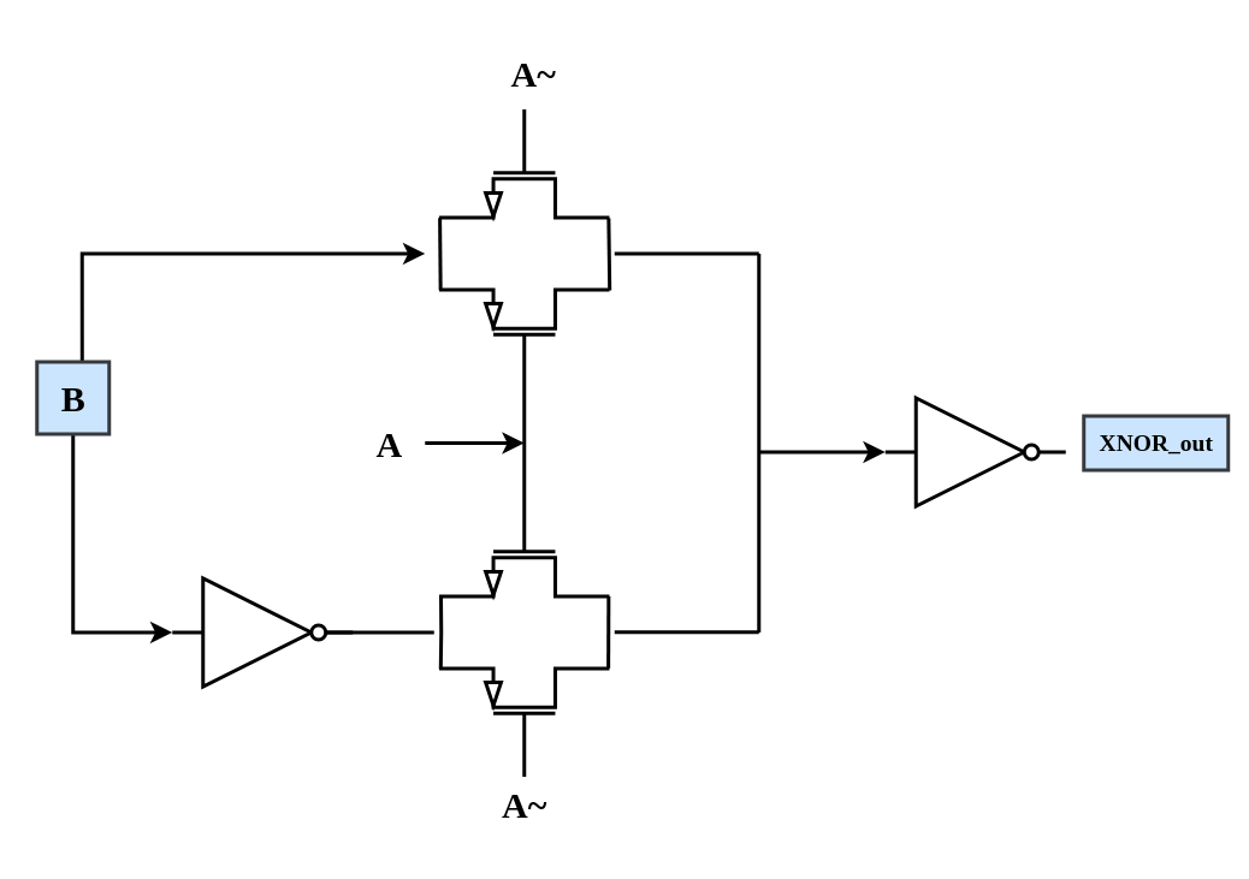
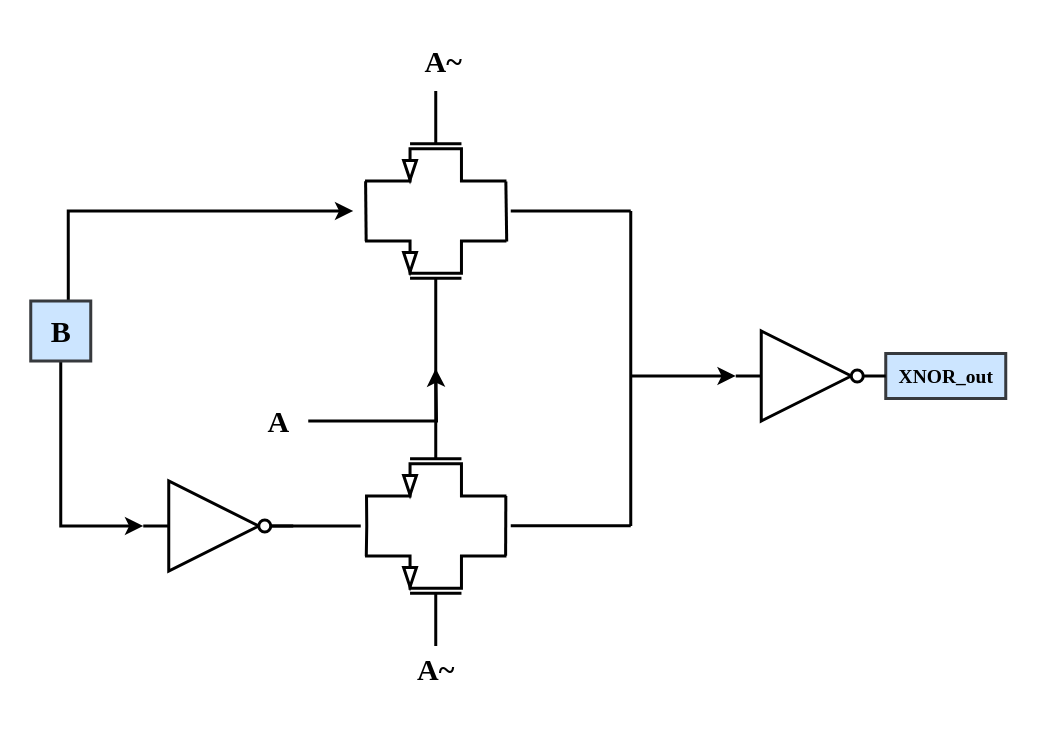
  <mxCell id="0" />
  <mxCell id="1" parent="0" />
  <mxCell id="2" value="" style="verticalLabelPosition=bottom;shadow=0;dashed=0;align=center;html=1;verticalAlign=top;shape=mxgraph.electrical.logic_gates.inverter_2;strokeWidth=2;" parent="1" vertex="1"><mxGeometry x="95" y="320" width="100" height="60" as="geometry" /></mxCell>
  <mxCell id="3" style="edgeStyle=orthogonalEdgeStyle;rounded=0;orthogonalLoop=1;jettySize=auto;html=1;strokeWidth=2;" parent="1" edge="1"><mxGeometry relative="1" as="geometry"><mxPoint x="235" y="140" as="targetPoint" /><mxPoint x="45.034" y="200" as="sourcePoint" /><Array as="points"><mxPoint x="45" y="140" /></Array></mxGeometry></mxCell>
  <mxCell id="4" style="edgeStyle=orthogonalEdgeStyle;rounded=0;orthogonalLoop=1;jettySize=auto;html=1;entryX=0;entryY=0.5;entryDx=0;entryDy=0;entryPerimeter=0;strokeWidth=2;" parent="1" source="5" target="2" edge="1"><mxGeometry relative="1" as="geometry"><mxPoint x="-35" y="360" as="targetPoint" /><Array as="points"><mxPoint x="40" y="350" /></Array></mxGeometry></mxCell>
  <mxCell id="5" value="B" style="text;html=1;align=center;verticalAlign=middle;resizable=0;points=[];autosize=1;fillColor=#cce5ff;strokeColor=#36393d;fillStyle=auto;gradientColor=none;fontFamily=Times New Roman;fontSize=20;fontStyle=1;strokeWidth=2;" parent="1" vertex="1"><mxGeometry x="20" y="200" width="40" height="40" as="geometry" /></mxCell>
  <mxCell id="6" value="" style="verticalLabelPosition=bottom;shadow=0;dashed=0;align=center;html=1;verticalAlign=top;shape=mxgraph.electrical.transistors.pmos;pointerEvents=1;direction=north;strokeWidth=2;" parent="1" vertex="1"><mxGeometry x="240" y="370" width="100" height="60" as="geometry" /></mxCell>
  <mxCell id="7" value="" style="verticalLabelPosition=bottom;shadow=0;dashed=0;align=center;html=1;verticalAlign=top;shape=mxgraph.electrical.transistors.nmos;pointerEvents=1;direction=south;strokeWidth=2;" parent="1" vertex="1"><mxGeometry x="240" y="270" width="100" height="60" as="geometry" /></mxCell>
  <mxCell id="8" style="edgeStyle=orthogonalEdgeStyle;rounded=0;orthogonalLoop=1;jettySize=auto;html=1;exitX=0;exitY=0.5;exitDx=0;exitDy=0;exitPerimeter=0;curved=0;strokeColor=default;endArrow=none;endFill=0;strokeWidth=2;" parent="1" source="9" target="7" edge="1"><mxGeometry relative="1" as="geometry" /></mxCell>
  <mxCell id="9" value="" style="verticalLabelPosition=bottom;shadow=0;dashed=0;align=center;html=1;verticalAlign=top;shape=mxgraph.electrical.transistors.pmos;pointerEvents=1;direction=north;strokeWidth=2;" parent="1" vertex="1"><mxGeometry x="240" y="160" width="100" height="60" as="geometry" /></mxCell>
  <mxCell id="10" value="" style="verticalLabelPosition=bottom;shadow=0;dashed=0;align=center;html=1;verticalAlign=top;shape=mxgraph.electrical.transistors.nmos;pointerEvents=1;direction=south;strokeWidth=2;" parent="1" vertex="1"><mxGeometry x="240" y="60" width="100" height="60" as="geometry" /></mxCell>
  <mxCell id="11" style="edgeStyle=orthogonalEdgeStyle;rounded=0;orthogonalLoop=1;jettySize=auto;html=1;strokeWidth=2;" parent="1" source="12" edge="1"><mxGeometry relative="1" as="geometry"><mxPoint x="290" y="245" as="targetPoint" /></mxGeometry></mxCell>
- <mxCell id="12" value="A" style="text;html=1;align=center;verticalAlign=middle;resizable=0;points=[];autosize=1;strokeColor=none;fillColor=none;fontFamily=Times New Roman;fontStyle=1;fontSize=20;strokeWidth=2;" parent="1" vertex="1"><mxGeometry x="195" y="225" width="40" height="40" as="geometry" /></mxCell>
+ <mxCell id="12" value="A" style="text;html=1;align=center;verticalAlign=middle;resizable=0;points=[];autosize=1;strokeColor=none;fillColor=none;fontFamily=Times New Roman;fontStyle=1;fontSize=20;strokeWidth=2;" parent="1" vertex="1"><mxGeometry x="165" y="260" width="40" height="40" as="geometry" /></mxCell>
  <mxCell id="13" value="" style="endArrow=none;html=1;rounded=0;entryX=1.002;entryY=1.725;entryDx=0;entryDy=0;entryPerimeter=0;exitX=0.998;exitY=-0.715;exitDx=0;exitDy=0;exitPerimeter=0;strokeWidth=2;" parent="1" source="9" target="10" edge="1"><mxGeometry width="50" height="50" relative="1" as="geometry"><mxPoint x="250" y="160" as="sourcePoint" /><mxPoint x="300" y="110" as="targetPoint" /></mxGeometry></mxCell>
  <mxCell id="14" value="A~" style="text;html=1;align=center;verticalAlign=middle;resizable=0;points=[];autosize=1;strokeColor=none;fillColor=none;fontFamily=Times New Roman;fontSize=20;fontStyle=1;strokeWidth=2;" parent="1" vertex="1"><mxGeometry x="265" y="425" width="50" height="40" as="geometry" /></mxCell>
  <mxCell id="15" value="A~" style="text;html=1;align=center;verticalAlign=middle;resizable=0;points=[];autosize=1;strokeColor=none;fillColor=none;fontFamily=Times New Roman;fontSize=20;fontStyle=1" parent="1" vertex="1"><mxGeometry x="270" y="20" width="50" height="40" as="geometry" /></mxCell>
  <mxCell id="16" value="" style="endArrow=none;html=1;rounded=0;strokeWidth=2;" parent="1" edge="1"><mxGeometry width="50" height="50" relative="1" as="geometry"><mxPoint x="180" y="350" as="sourcePoint" /><mxPoint x="240" y="350" as="targetPoint" /></mxGeometry></mxCell>
  <mxCell id="17" value="" style="endArrow=none;html=1;rounded=0;exitX=0.996;exitY=-0.713;exitDx=0;exitDy=0;exitPerimeter=0;entryX=0.994;entryY=1.709;entryDx=0;entryDy=0;entryPerimeter=0;strokeWidth=2;" parent="1" source="6" target="7" edge="1"><mxGeometry width="50" height="50" relative="1" as="geometry"><mxPoint x="195" y="380" as="sourcePoint" /><mxPoint x="245" y="330" as="targetPoint" /><Array as="points"><mxPoint x="244" y="350" /></Array></mxGeometry></mxCell>
  <mxCell id="18" value="" style="endArrow=none;html=1;rounded=0;entryX=1.005;entryY=-0.724;entryDx=0;entryDy=0;entryPerimeter=0;exitX=0.994;exitY=1.739;exitDx=0;exitDy=0;exitPerimeter=0;strokeWidth=2;" parent="1" source="9" target="10" edge="1"><mxGeometry width="50" height="50" relative="1" as="geometry"><mxPoint x="350" y="170" as="sourcePoint" /><mxPoint x="400" y="120" as="targetPoint" /></mxGeometry></mxCell>
  <mxCell id="19" value="" style="endArrow=none;html=1;rounded=0;entryX=0.999;entryY=-0.724;entryDx=0;entryDy=0;entryPerimeter=0;exitX=1.003;exitY=1.72;exitDx=0;exitDy=0;exitPerimeter=0;strokeWidth=2;" parent="1" source="6" target="7" edge="1"><mxGeometry width="50" height="50" relative="1" as="geometry"><mxPoint x="310" y="370" as="sourcePoint" /><mxPoint x="360" y="320" as="targetPoint" /></mxGeometry></mxCell>
  <mxCell id="20" value="" style="endArrow=none;html=1;rounded=0;strokeWidth=2;" parent="1" edge="1"><mxGeometry width="50" height="50" relative="1" as="geometry"><mxPoint x="340" y="140" as="sourcePoint" /><mxPoint x="420" y="140" as="targetPoint" /></mxGeometry></mxCell>
  <mxCell id="21" value="" style="endArrow=none;html=1;rounded=0;strokeWidth=2;" parent="1" edge="1"><mxGeometry width="50" height="50" relative="1" as="geometry"><mxPoint x="340" y="349.8" as="sourcePoint" /><mxPoint x="420" y="349.8" as="targetPoint" /></mxGeometry></mxCell>
  <mxCell id="22" value="" style="endArrow=none;html=1;rounded=0;strokeWidth=2;" parent="1" edge="1"><mxGeometry width="50" height="50" relative="1" as="geometry"><mxPoint x="420" y="350" as="sourcePoint" /><mxPoint x="420" y="140" as="targetPoint" /></mxGeometry></mxCell>
  <mxCell id="23" value="" style="endArrow=classic;html=1;rounded=0;strokeWidth=2;" parent="1" edge="1"><mxGeometry width="50" height="50" relative="1" as="geometry"><mxPoint x="420" y="250" as="sourcePoint" /><mxPoint x="490" y="250" as="targetPoint" /></mxGeometry></mxCell>
- <mxCell id="24" value="XNOR_out" style="text;html=1;align=center;verticalAlign=middle;resizable=0;points=[];autosize=1;strokeColor=#36393d;fillColor=#cce5ff;fontStyle=1;fontFamily=Times New Roman;fontSize=13;strokeWidth=2;" parent="1" vertex="1"><mxGeometry x="600" y="230" width="80" height="30" as="geometry" /></mxCell>
+ <mxCell id="24" value="XNOR_out" style="text;html=1;align=center;verticalAlign=middle;resizable=0;points=[];autosize=1;strokeColor=#36393d;fillColor=#cce5ff;fontStyle=1;fontFamily=Times New Roman;fontSize=13;strokeWidth=2;" parent="1" vertex="1"><mxGeometry x="590" y="235" width="80" height="30" as="geometry" /></mxCell>
  <mxCell id="25" value="" style="verticalLabelPosition=bottom;shadow=0;dashed=0;align=center;html=1;verticalAlign=top;shape=mxgraph.electrical.logic_gates.inverter_2;strokeWidth=2;" parent="1" vertex="1"><mxGeometry x="490" y="220" width="100" height="60" as="geometry" /></mxCell>
